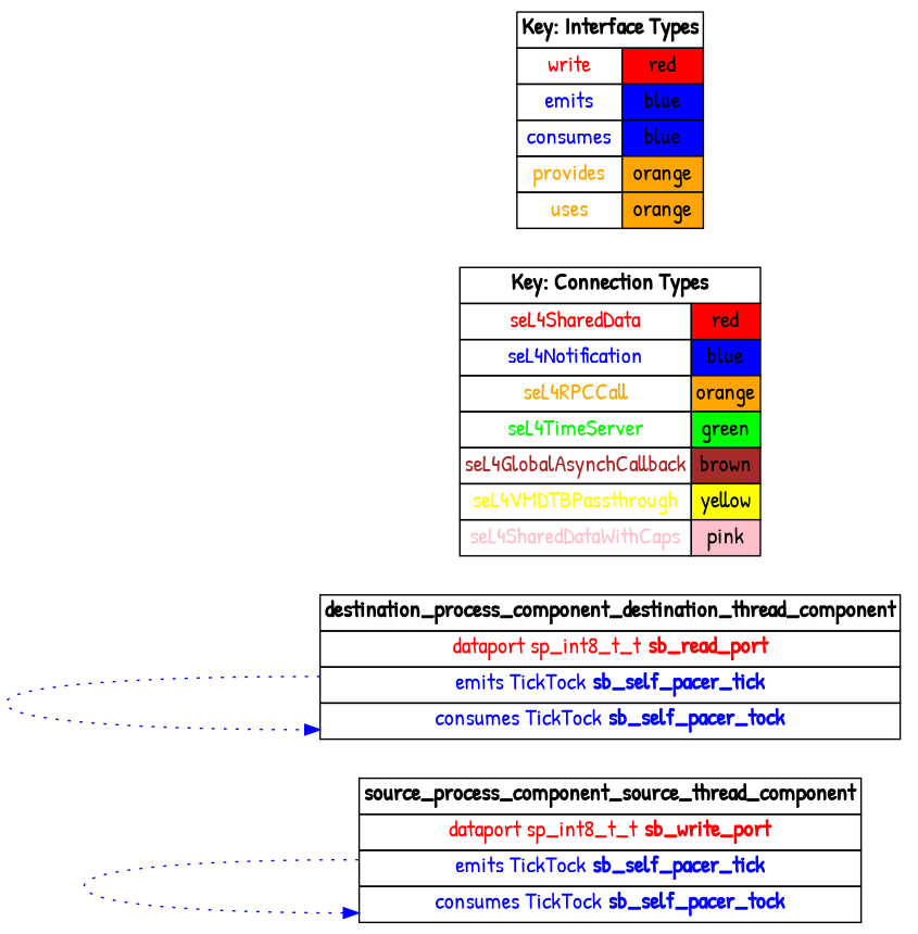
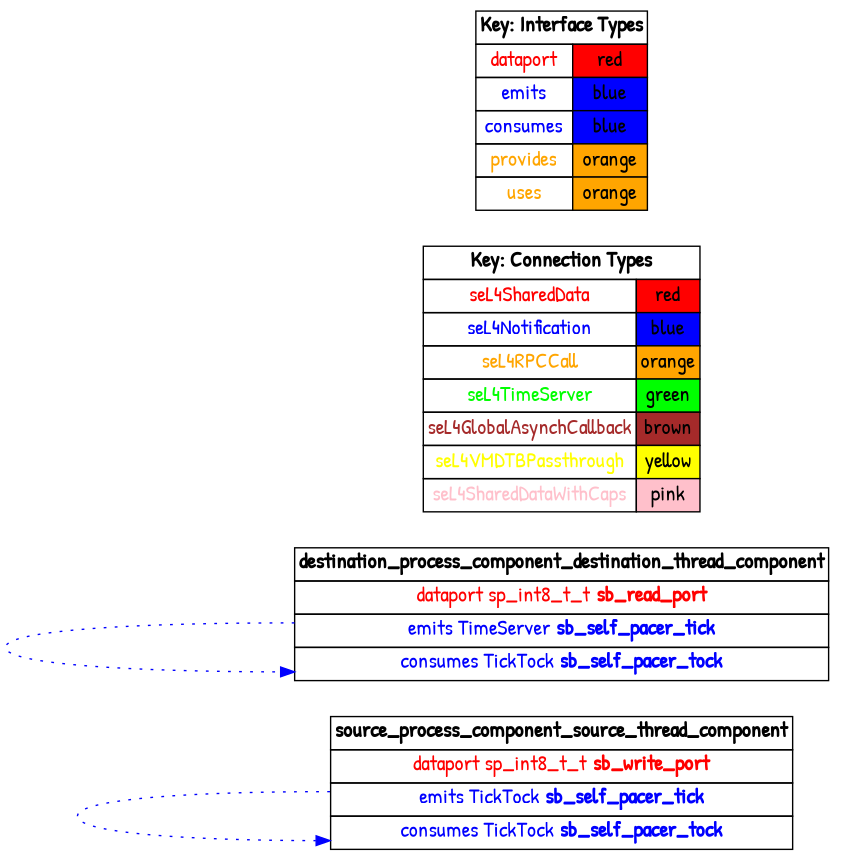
  digraph {
    fontname="Patrick Hand"
    rankdir=LR
    node [fontname="Patrick Hand" fontsize=16 shape=plaintext]
    edge [color=blue fontname="Patrick Hand" headport=sb_self_pacer_tock style=dotted tailport=sb_self_pacer_tick]
    n1 [label=<     <TABLE BORDER="0" CELLBORDER="1" CELLSPACING="0">       <TR><TD><B>source_process_component_source_thread_component</B></TD></TR>       <TR><TD PORT="sb_write_port"><FONT COLOR="red">dataport sp_int8_t_t <B>sb_write_port</B></FONT></TD></TR>       <TR><TD PORT="sb_self_pacer_tick"><FONT COLOR="blue">emits TickTock <B>sb_self_pacer_tick</B></FONT></TD></TR>       <TR><TD PORT="sb_self_pacer_tock"><FONT COLOR="blue">consumes TickTock <B>sb_self_pacer_tock</B></FONT></TD></TR>"     </TABLE>   >]
-   n2 [label=<     <TABLE BORDER="0" CELLBORDER="1" CELLSPACING="0">       <TR><TD><B>destination_process_component_destination_thread_component</B></TD></TR>       <TR><TD PORT="sb_read_port"><FONT COLOR="red">dataport sp_int8_t_t <B>sb_read_port</B></FONT></TD></TR>       <TR><TD PORT="sb_self_pacer_tick"><FONT COLOR="blue">emits TickTock <B>sb_self_pacer_tick</B></FONT></TD></TR>       <TR><TD PORT="sb_self_pacer_tock"><FONT COLOR="blue">consumes TickTock <B>sb_self_pacer_tock</B></FONT></TD></TR>"     </TABLE>   >]
+   n2 [label=<     <TABLE BORDER="0" CELLBORDER="1" CELLSPACING="0">       <TR><TD><B>destination_process_component_destination_thread_component</B></TD></TR>       <TR><TD PORT="sb_read_port"><FONT COLOR="red">dataport sp_int8_t_t <B>sb_read_port</B></FONT></TD></TR>       <TR><TD PORT="sb_self_pacer_tick"><FONT COLOR="blue">emits TimeServer <B>sb_self_pacer_tick</B></FONT></TD></TR>       <TR><TD PORT="sb_self_pacer_tock"><FONT COLOR="blue">consumes TickTock <B>sb_self_pacer_tock</B></FONT></TD></TR>"     </TABLE>   >]
    n3 [label=<    <TABLE BORDER="0" CELLBORDER="1" CELLSPACING="0">      <TR><TD COLSPAN="2"><B>Key: Connection Types</B></TD></TR>      <TR><TD><FONT COLOR="red">seL4SharedData</FONT></TD><TD BGCOLOR="red">red</TD></TR>      <TR><TD><FONT COLOR="blue">seL4Notification</FONT></TD><TD BGCOLOR="blue">blue</TD></TR>      <TR><TD><FONT COLOR="orange">seL4RPCCall</FONT></TD><TD BGCOLOR="orange">orange</TD></TR>      <TR><TD><FONT COLOR="green">seL4TimeServer</FONT></TD><TD BGCOLOR="green">green</TD></TR>      <TR><TD><FONT COLOR="brown">seL4GlobalAsynchCallback</FONT></TD><TD BGCOLOR="brown">brown</TD></TR>      <TR><TD><FONT COLOR="yellow">seL4VMDTBPassthrough</FONT></TD><TD BGCOLOR="yellow">yellow</TD></TR>      <TR><TD><FONT COLOR="pink">seL4SharedDataWithCaps</FONT></TD><TD BGCOLOR="pink">pink</TD></TR>    </TABLE>   >]
-   n4 [label=<    <TABLE BORDER="0" CELLBORDER="1" CELLSPACING="0">      <TR><TD COLSPAN="2"><B>Key: Interface Types</B></TD></TR>      <TR><TD><FONT COLOR="red">write</FONT></TD><TD BGCOLOR="red">red</TD></TR>      <TR><TD><FONT COLOR="blue">emits</FONT></TD><TD BGCOLOR="blue">blue</TD></TR>      <TR><TD><FONT COLOR="blue">consumes</FONT></TD><TD BGCOLOR="blue">blue</TD></TR>      <TR><TD><FONT COLOR="orange">provides</FONT></TD><TD BGCOLOR="orange">orange</TD></TR>      <TR><TD><FONT COLOR="orange">uses</FONT></TD><TD BGCOLOR="orange">orange</TD></TR>    </TABLE>   >]
+   n4 [label=<    <TABLE BORDER="0" CELLBORDER="1" CELLSPACING="0">      <TR><TD COLSPAN="2"><B>Key: Interface Types</B></TD></TR>      <TR><TD><FONT COLOR="red">dataport</FONT></TD><TD BGCOLOR="red">red</TD></TR>      <TR><TD><FONT COLOR="blue">emits</FONT></TD><TD BGCOLOR="blue">blue</TD></TR>      <TR><TD><FONT COLOR="blue">consumes</FONT></TD><TD BGCOLOR="blue">blue</TD></TR>      <TR><TD><FONT COLOR="orange">provides</FONT></TD><TD BGCOLOR="orange">orange</TD></TR>      <TR><TD><FONT COLOR="orange">uses</FONT></TD><TD BGCOLOR="orange">orange</TD></TR>    </TABLE>   >]
    n1 -> n1
    n2 -> n2
  }
